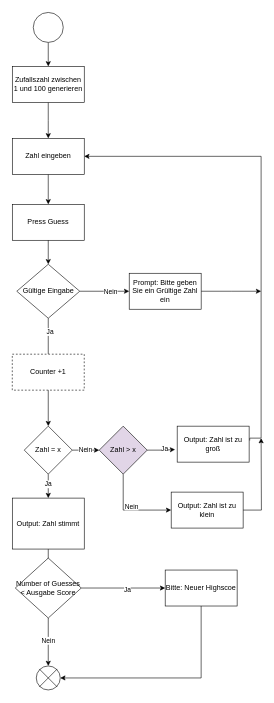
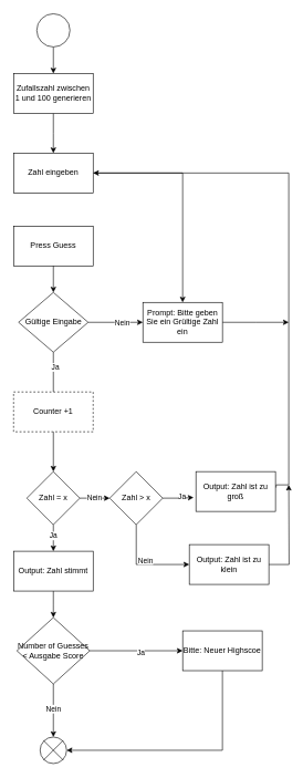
  <mxCell id="0" />
  <mxCell id="1" parent="0" />
  <mxCell id="2" value="" style="edgeStyle=orthogonalEdgeStyle;rounded=0;orthogonalLoop=1;jettySize=auto;html=1;" edge="1" parent="1" source="3" target="5"><mxGeometry relative="1" as="geometry" /></mxCell>
  <mxCell id="3" value="" style="ellipse;whiteSpace=wrap;html=1;aspect=fixed;" vertex="1" parent="1"><mxGeometry x="55" y="20" width="50" height="50" as="geometry" /></mxCell>
  <mxCell id="4" style="edgeStyle=orthogonalEdgeStyle;rounded=0;orthogonalLoop=1;jettySize=auto;html=1;" edge="1" parent="1" source="5"><mxGeometry relative="1" as="geometry"><mxPoint x="80" y="230" as="targetPoint" /></mxGeometry></mxCell>
  <mxCell id="5" value="Zufallszahl zwischen 1 und 100 generieren" style="rounded=0;whiteSpace=wrap;html=1;" vertex="1" parent="1"><mxGeometry x="20" y="110" width="120" height="60" as="geometry" /></mxCell>
- <mxCell id="6" value="" style="edgeStyle=orthogonalEdgeStyle;rounded=0;orthogonalLoop=1;jettySize=auto;html=1;entryX=0.5;entryY=0;entryDx=0;entryDy=0;" edge="1" parent="1" source="7" target="19"><mxGeometry relative="1" as="geometry"><mxPoint x="80" y="440" as="targetPoint" /></mxGeometry></mxCell>
+ <mxCell id="6" value="" style="edgeStyle=orthogonalEdgeStyle;rounded=0;orthogonalLoop=1;jettySize=auto;html=1;" edge="1" parent="1" source="7" target="41"><mxGeometry relative="1" as="geometry"><mxPoint x="80" y="440" as="targetPoint" /></mxGeometry></mxCell>
  <mxCell id="7" value="Zahl eingeben" style="rounded=0;whiteSpace=wrap;html=1;" vertex="1" parent="1"><mxGeometry x="20" y="230" width="120" height="60" as="geometry" /></mxCell>
  <mxCell id="8" style="edgeStyle=orthogonalEdgeStyle;rounded=0;orthogonalLoop=1;jettySize=auto;html=1;exitX=0.5;exitY=1;exitDx=0;exitDy=0;entryX=0;entryY=0.5;entryDx=0;entryDy=0;" edge="1" parent="1" source="10" target="14"><mxGeometry relative="1" as="geometry"><mxPoint x="75.053" y="1010.053" as="targetPoint" /></mxGeometry></mxCell>
  <mxCell id="9" value="Nein" style="edgeLabel;html=1;align=center;verticalAlign=middle;resizable=0;points=[];" vertex="1" connectable="0" parent="8"><mxGeometry x="0.1" y="4" relative="1" as="geometry"><mxPoint x="-4" y="-3" as="offset" /></mxGeometry></mxCell>
- <mxCell id="10" value="Zahl &amp;gt; x" style="rhombus;whiteSpace=wrap;html=1;fillColor=#e1d5e7;" vertex="1" parent="1"><mxGeometry x="165" y="710" width="80" height="80" as="geometry" /></mxCell>
+ <mxCell id="10" value="Zahl &amp;gt; x" style="rhombus;whiteSpace=wrap;html=1;" vertex="1" parent="1"><mxGeometry x="165" y="710" width="80" height="80" as="geometry" /></mxCell>
  <mxCell id="11" style="edgeStyle=orthogonalEdgeStyle;rounded=0;orthogonalLoop=1;jettySize=auto;html=1;entryX=1;entryY=0.5;entryDx=0;entryDy=0;exitX=1.008;exitY=0.4;exitDx=0;exitDy=0;exitPerimeter=0;" edge="1" parent="1" source="12" target="7"><mxGeometry relative="1" as="geometry"><mxPoint x="480" y="580" as="sourcePoint" /><mxPoint x="405" y="260" as="targetPoint" /><Array as="points"><mxPoint x="416" y="730" /><mxPoint x="435" y="730" /><mxPoint x="435" y="260" /></Array></mxGeometry></mxCell>
  <mxCell id="12" value="Output: Zahl ist zu groß" style="rounded=0;whiteSpace=wrap;html=1;" vertex="1" parent="1"><mxGeometry x="295" y="710" width="120" height="60" as="geometry" /></mxCell>
  <mxCell id="13" style="edgeStyle=orthogonalEdgeStyle;rounded=0;orthogonalLoop=1;jettySize=auto;html=1;exitX=1;exitY=0.5;exitDx=0;exitDy=0;" edge="1" parent="1" source="14"><mxGeometry relative="1" as="geometry"><mxPoint x="435" y="730" as="targetPoint" /></mxGeometry></mxCell>
  <mxCell id="14" value="Output: Zahl ist zu klein" style="rounded=0;whiteSpace=wrap;html=1;" vertex="1" parent="1"><mxGeometry x="285" y="820" width="120" height="60" as="geometry" /></mxCell>
  <mxCell id="15" value="" style="ellipse;whiteSpace=wrap;html=1;aspect=fixed;" vertex="1" parent="1"><mxGeometry x="60" y="1110" width="40" height="40" as="geometry" /></mxCell>
  <mxCell id="16" value="" style="shape=umlDestroy;html=1;" vertex="1" parent="1"><mxGeometry x="65" y="1115" width="30" height="30" as="geometry" /></mxCell>
  <mxCell id="17" value="" style="edgeStyle=orthogonalEdgeStyle;rounded=0;orthogonalLoop=1;jettySize=auto;html=1;" edge="1" parent="1" source="24" target="10"><mxGeometry relative="1" as="geometry" /></mxCell>
  <mxCell id="18" value="Nein" style="edgeLabel;html=1;align=center;verticalAlign=middle;resizable=0;points=[];" vertex="1" connectable="0" parent="17"><mxGeometry x="-0.084" y="1" relative="1" as="geometry"><mxPoint as="offset" /></mxGeometry></mxCell>
  <mxCell id="19" value="Press Guess" style="rounded=0;whiteSpace=wrap;html=1;" vertex="1" parent="1"><mxGeometry x="20" y="340" width="120" height="60" as="geometry" /></mxCell>
  <mxCell id="20" value="" style="edgeStyle=orthogonalEdgeStyle;rounded=0;orthogonalLoop=1;jettySize=auto;html=1;endArrow=none;" edge="1" parent="1" source="39" target="22"><mxGeometry relative="1" as="geometry"><mxPoint x="80" y="510" as="sourcePoint" /><mxPoint x="80" y="670" as="targetPoint" /></mxGeometry></mxCell>
  <mxCell id="21" value="Ja" style="edgeLabel;html=1;align=center;verticalAlign=middle;resizable=0;points=[];" vertex="1" connectable="0" parent="20"><mxGeometry x="-0.256" y="2" relative="1" as="geometry"><mxPoint as="offset" /></mxGeometry></mxCell>
  <mxCell id="22" value="Counter +1" style="rounded=0;whiteSpace=wrap;html=1;dashed=1;" vertex="1" parent="1"><mxGeometry x="20" y="590" width="120" height="60" as="geometry" /></mxCell>
  <mxCell id="23" value="" style="edgeStyle=orthogonalEdgeStyle;rounded=0;orthogonalLoop=1;jettySize=auto;html=1;" edge="1" parent="1" source="22" target="24"><mxGeometry relative="1" as="geometry"><mxPoint x="80" y="605" as="sourcePoint" /><mxPoint x="80" y="850" as="targetPoint" /></mxGeometry></mxCell>
  <mxCell id="24" value="Zahl = x" style="rhombus;whiteSpace=wrap;html=1;" vertex="1" parent="1"><mxGeometry x="40" y="710" width="80" height="80" as="geometry" /></mxCell>
  <mxCell id="25" value="" style="edgeStyle=orthogonalEdgeStyle;rounded=0;orthogonalLoop=1;jettySize=auto;html=1;" edge="1" parent="1" source="24" target="28"><mxGeometry relative="1" as="geometry"><mxPoint x="335" y="740" as="targetPoint" /><mxPoint x="120" y="750" as="sourcePoint" /></mxGeometry></mxCell>
  <mxCell id="26" value="Ja" style="edgeLabel;html=1;align=center;verticalAlign=middle;resizable=0;points=[];" vertex="1" connectable="0" parent="25"><mxGeometry x="-0.176" y="-1" relative="1" as="geometry"><mxPoint as="offset" /></mxGeometry></mxCell>
  <mxCell id="27" style="edgeStyle=orthogonalEdgeStyle;rounded=0;orthogonalLoop=1;jettySize=auto;html=1;" edge="1" parent="1" source="28"><mxGeometry relative="1" as="geometry"><mxPoint x="80" y="930" as="targetPoint" /></mxGeometry></mxCell>
- <mxCell id="28" value="Output: Zahl stimmt" style="rounded=0;whiteSpace=wrap;html=1;" vertex="1" parent="1"><mxGeometry x="20" y="830" width="120" height="85" as="geometry" /></mxCell>
+ <mxCell id="28" value="Output: Zahl stimmt" style="rounded=0;whiteSpace=wrap;html=1;" vertex="1" parent="1"><mxGeometry x="20" y="830" width="120" height="60" as="geometry" /></mxCell>
  <mxCell id="29" style="edgeStyle=orthogonalEdgeStyle;rounded=0;orthogonalLoop=1;jettySize=auto;html=1;entryX=1;entryY=0.5;entryDx=0;entryDy=0;exitX=0.5;exitY=1;exitDx=0;exitDy=0;" edge="1" parent="1" source="30" target="15"><mxGeometry relative="1" as="geometry" /></mxCell>
  <mxCell id="30" value="Bitte: Neuer Highscoe" style="rounded=0;whiteSpace=wrap;html=1;" vertex="1" parent="1"><mxGeometry x="275" y="950" width="120" height="60" as="geometry" /></mxCell>
  <mxCell id="31" style="edgeStyle=orthogonalEdgeStyle;rounded=0;orthogonalLoop=1;jettySize=auto;html=1;exitX=1;exitY=0.5;exitDx=0;exitDy=0;entryX=0;entryY=0.5;entryDx=0;entryDy=0;" edge="1" parent="1" source="35" target="30"><mxGeometry relative="1" as="geometry" /></mxCell>
  <mxCell id="32" value="Ja" style="edgeLabel;html=1;align=center;verticalAlign=middle;resizable=0;points=[];" vertex="1" connectable="0" parent="31"><mxGeometry x="0.084" y="-2" relative="1" as="geometry"><mxPoint as="offset" /></mxGeometry></mxCell>
  <mxCell id="33" style="edgeStyle=orthogonalEdgeStyle;rounded=0;orthogonalLoop=1;jettySize=auto;html=1;exitX=0.5;exitY=1;exitDx=0;exitDy=0;" edge="1" parent="1" source="35"><mxGeometry relative="1" as="geometry"><mxPoint x="80" y="1110" as="targetPoint" /></mxGeometry></mxCell>
  <mxCell id="34" value="Nein" style="edgeLabel;html=1;align=center;verticalAlign=middle;resizable=0;points=[];" vertex="1" connectable="0" parent="33"><mxGeometry x="-0.082" y="-1" relative="1" as="geometry"><mxPoint as="offset" /></mxGeometry></mxCell>
  <mxCell id="35" value="Number of Guesses &amp;lt; Ausgabe Score" style="rhombus;whiteSpace=wrap;html=1;" vertex="1" parent="1"><mxGeometry x="25" y="930" width="110" height="100" as="geometry" /></mxCell>
  <mxCell id="36" value="" style="edgeStyle=orthogonalEdgeStyle;rounded=0;orthogonalLoop=1;jettySize=auto;html=1;" edge="1" parent="1" source="19" target="39"><mxGeometry relative="1" as="geometry"><mxPoint x="80" y="510" as="sourcePoint" /><mxPoint x="80" y="620" as="targetPoint" /></mxGeometry></mxCell>
  <mxCell id="37" style="edgeStyle=orthogonalEdgeStyle;rounded=0;orthogonalLoop=1;jettySize=auto;html=1;" edge="1" parent="1" source="39"><mxGeometry relative="1" as="geometry"><mxPoint x="215" y="485" as="targetPoint" /></mxGeometry></mxCell>
  <mxCell id="38" value="Nein" style="edgeLabel;html=1;align=center;verticalAlign=middle;resizable=0;points=[];" vertex="1" connectable="0" parent="37"><mxGeometry x="0.241" relative="1" as="geometry"><mxPoint as="offset" /></mxGeometry></mxCell>
  <mxCell id="39" value="Gültige Eingabe" style="rhombus;whiteSpace=wrap;html=1;" vertex="1" parent="1"><mxGeometry x="27.5" y="440" width="105" height="90" as="geometry" /></mxCell>
  <mxCell id="40" style="edgeStyle=orthogonalEdgeStyle;rounded=0;orthogonalLoop=1;jettySize=auto;html=1;" edge="1" parent="1" source="41"><mxGeometry relative="1" as="geometry"><mxPoint x="435" y="485" as="targetPoint" /></mxGeometry></mxCell>
  <mxCell id="41" value="Prompt: Bitte geben Sie ein Grültige Zahl ein" style="rounded=0;whiteSpace=wrap;html=1;" vertex="1" parent="1"><mxGeometry x="215" y="455" width="120" height="60" as="geometry" /></mxCell>
  <mxCell id="42" style="edgeStyle=orthogonalEdgeStyle;rounded=0;orthogonalLoop=1;jettySize=auto;html=1;exitX=1;exitY=0.5;exitDx=0;exitDy=0;entryX=-0.029;entryY=0.651;entryDx=0;entryDy=0;entryPerimeter=0;" edge="1" parent="1" source="10" target="12"><mxGeometry relative="1" as="geometry" /></mxCell>
  <mxCell id="43" value="Ja" style="edgeLabel;html=1;align=center;verticalAlign=middle;resizable=0;points=[];" vertex="1" connectable="0" parent="42"><mxGeometry x="0.204" y="2" relative="1" as="geometry"><mxPoint as="offset" /></mxGeometry></mxCell>
